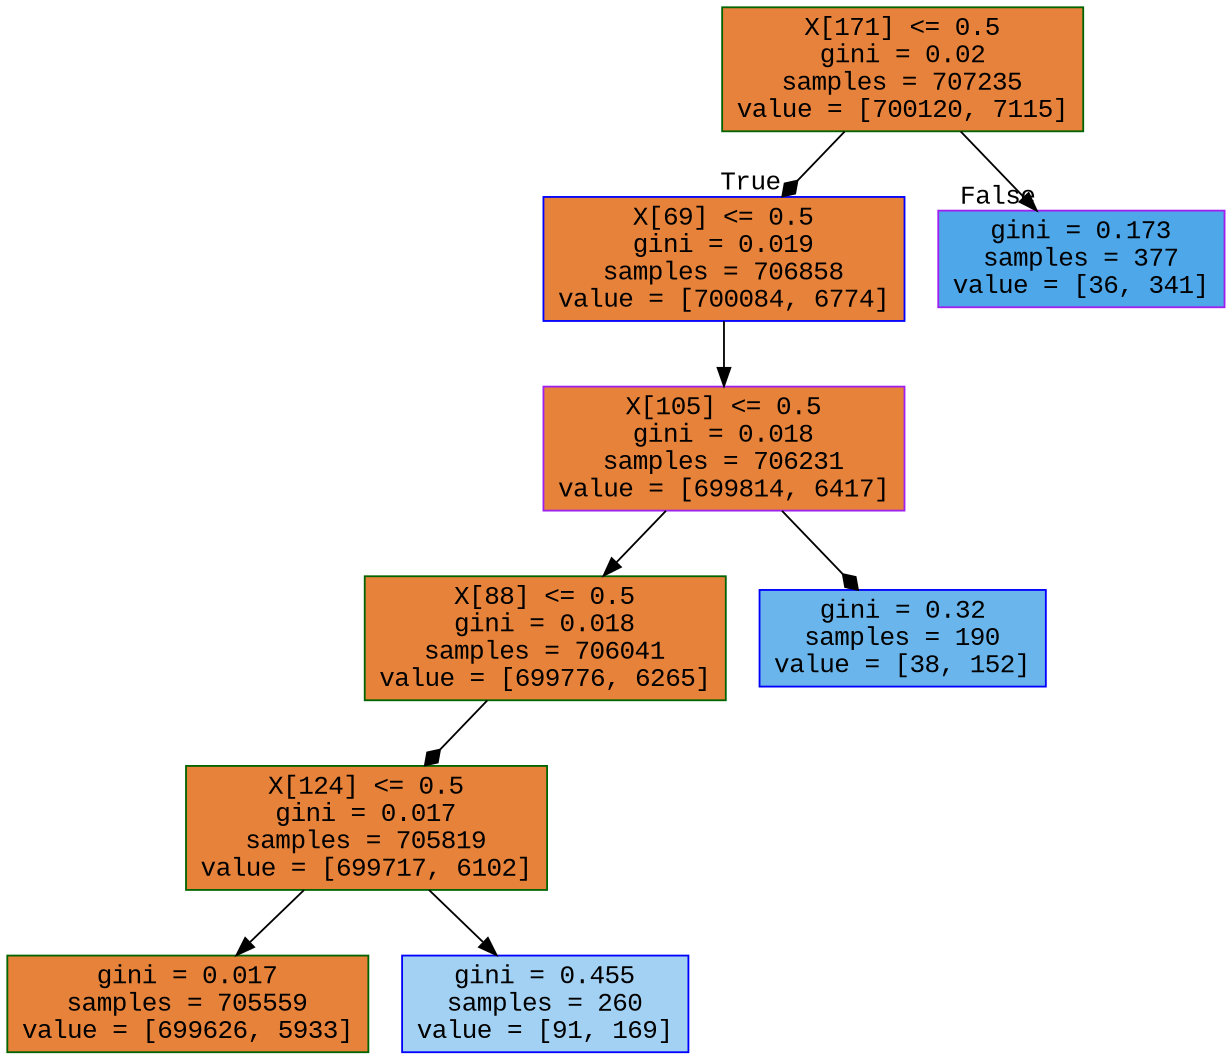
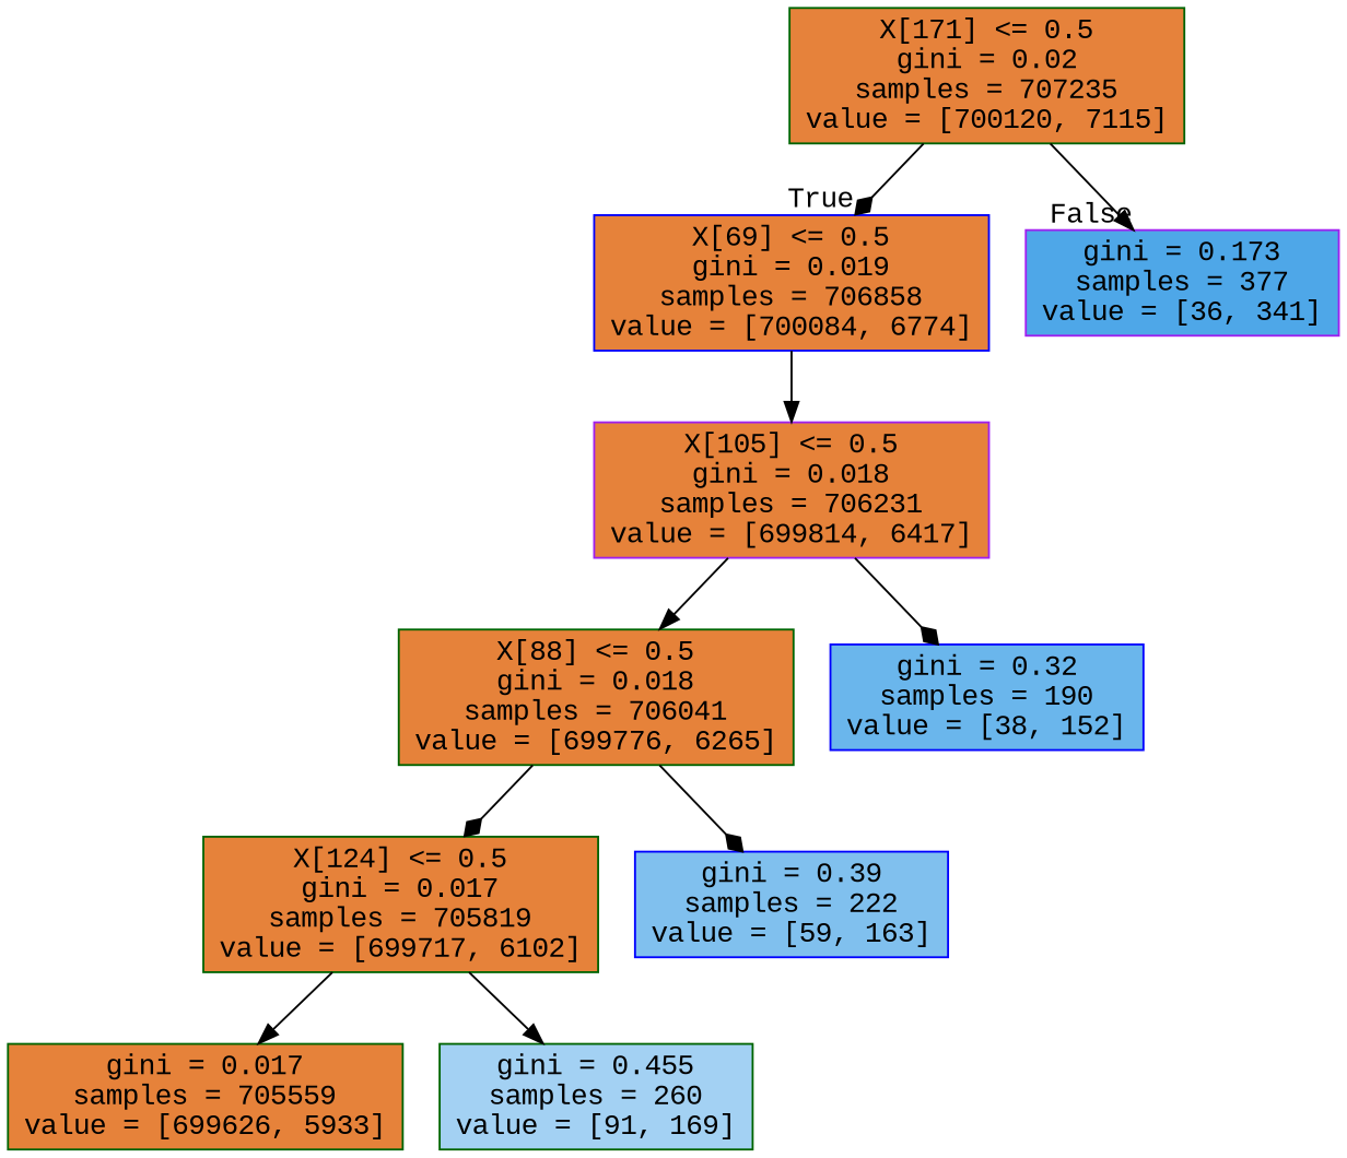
  digraph {
    fontname="Liberation Mono"
    node [color=darkgreen fillcolor="#e58139fd" fontname="Liberation Mono" shape=box style=filled]
    edge [arrowhead=normal fontname="Liberation Mono"]
    n1 [fillcolor="#e58139fc" label="X[171] <= 0.5\ngini = 0.02\nsamples = 707235\nvalue = [700120, 7115]"]
    n2 [color=blue label="X[69] <= 0.5\ngini = 0.019\nsamples = 706858\nvalue = [700084, 6774]"]
    n3 [color=purple fillcolor="#399de5e4" label="gini = 0.173\nsamples = 377\nvalue = [36, 341]"]
    n4 [color=purple label="X[105] <= 0.5\ngini = 0.018\nsamples = 706231\nvalue = [699814, 6417]"]
    n5 [label="X[88] <= 0.5\ngini = 0.018\nsamples = 706041\nvalue = [699776, 6265]"]
    n6 [color=blue fillcolor="#399de5bf" label="gini = 0.32\nsamples = 190\nvalue = [38, 152]"]
    n7 [label="X[124] <= 0.5\ngini = 0.017\nsamples = 705819\nvalue = [699717, 6102]"]
+   n8 [color=blue fillcolor="#399de5a3" label="gini = 0.39\nsamples = 222\nvalue = [59, 163]"]
    n9 [label="gini = 0.017\nsamples = 705559\nvalue = [699626, 5933]"]
-   n10 [color=blue fillcolor="#399de576" label="gini = 0.455\nsamples = 260\nvalue = [91, 169]"]
+   n10 [fillcolor="#399de576" label="gini = 0.455\nsamples = 260\nvalue = [91, 169]"]
    n1 -> n2 [arrowhead=diamond headlabel=True labelangle=45 labeldistance=2.5]
    n1 -> n3 [headlabel=False labelangle=-45 labeldistance=2.5]
    n2 -> n4
    n4 -> n5
    n4 -> n6 [arrowhead=diamond]
    n5 -> n7 [arrowhead=diamond]
+   n5 -> n8 [arrowhead=diamond]
    n7 -> n9
    n7 -> n10
  }
